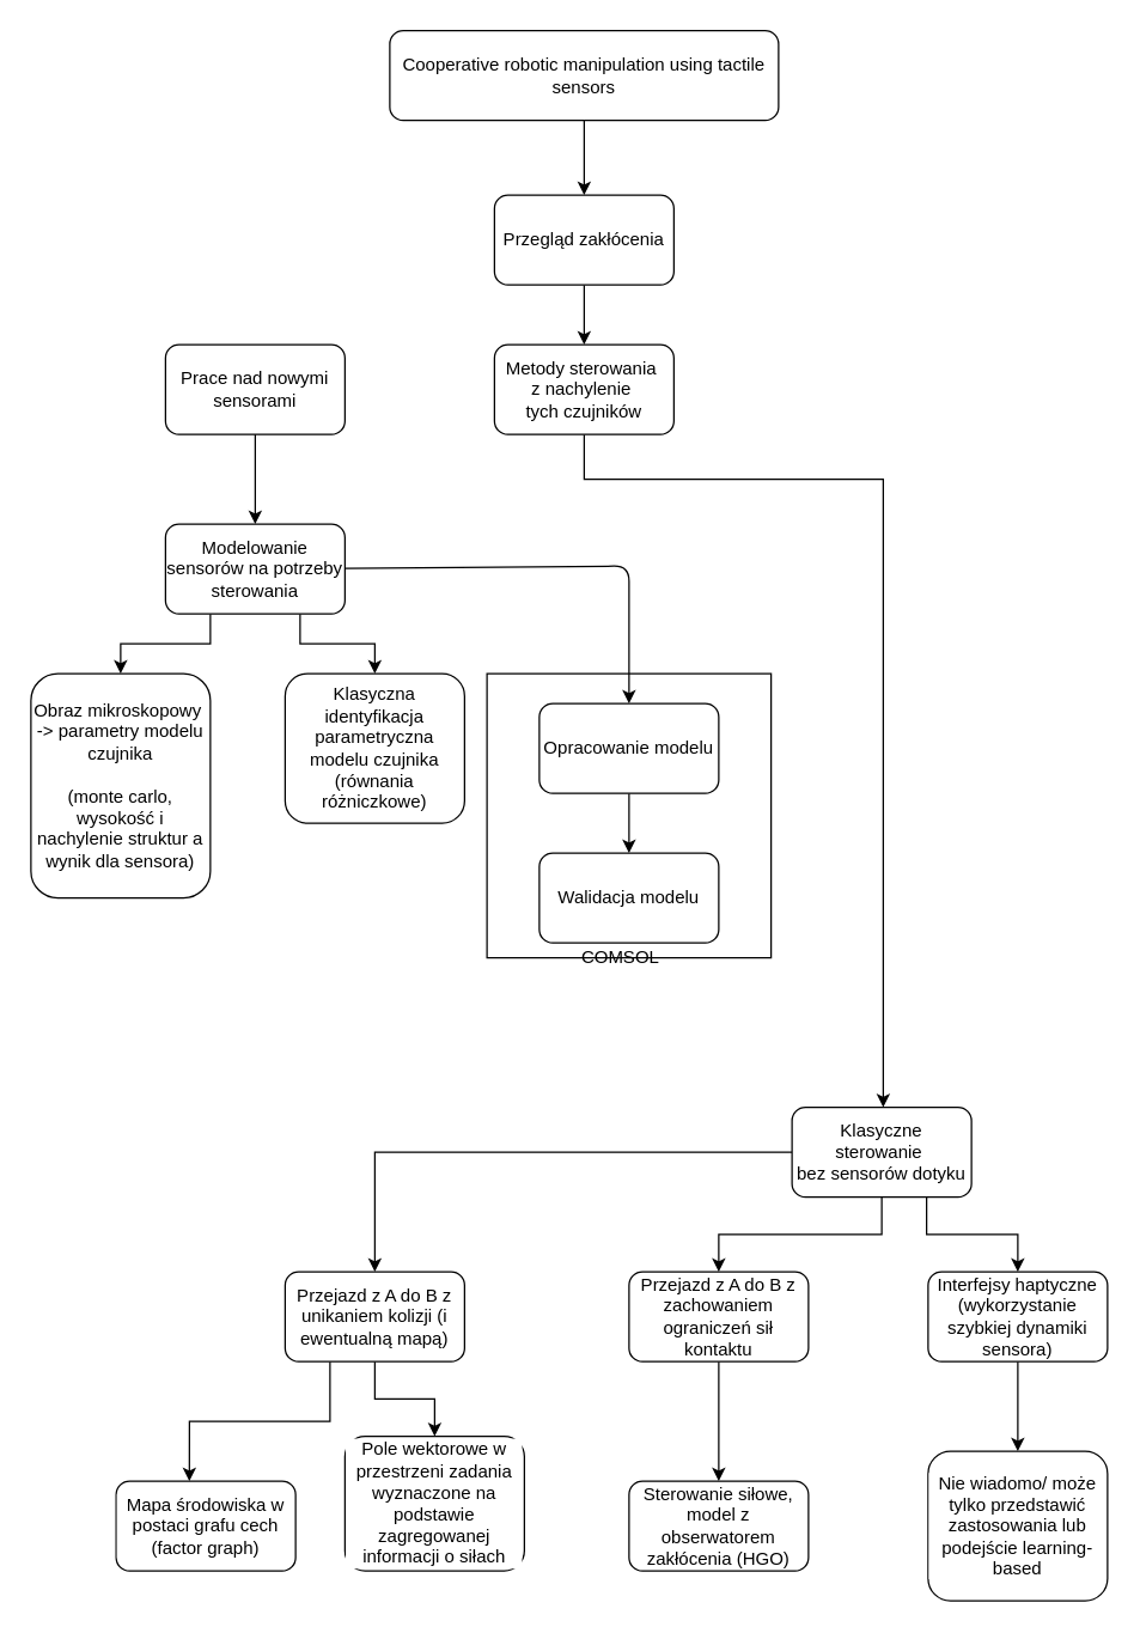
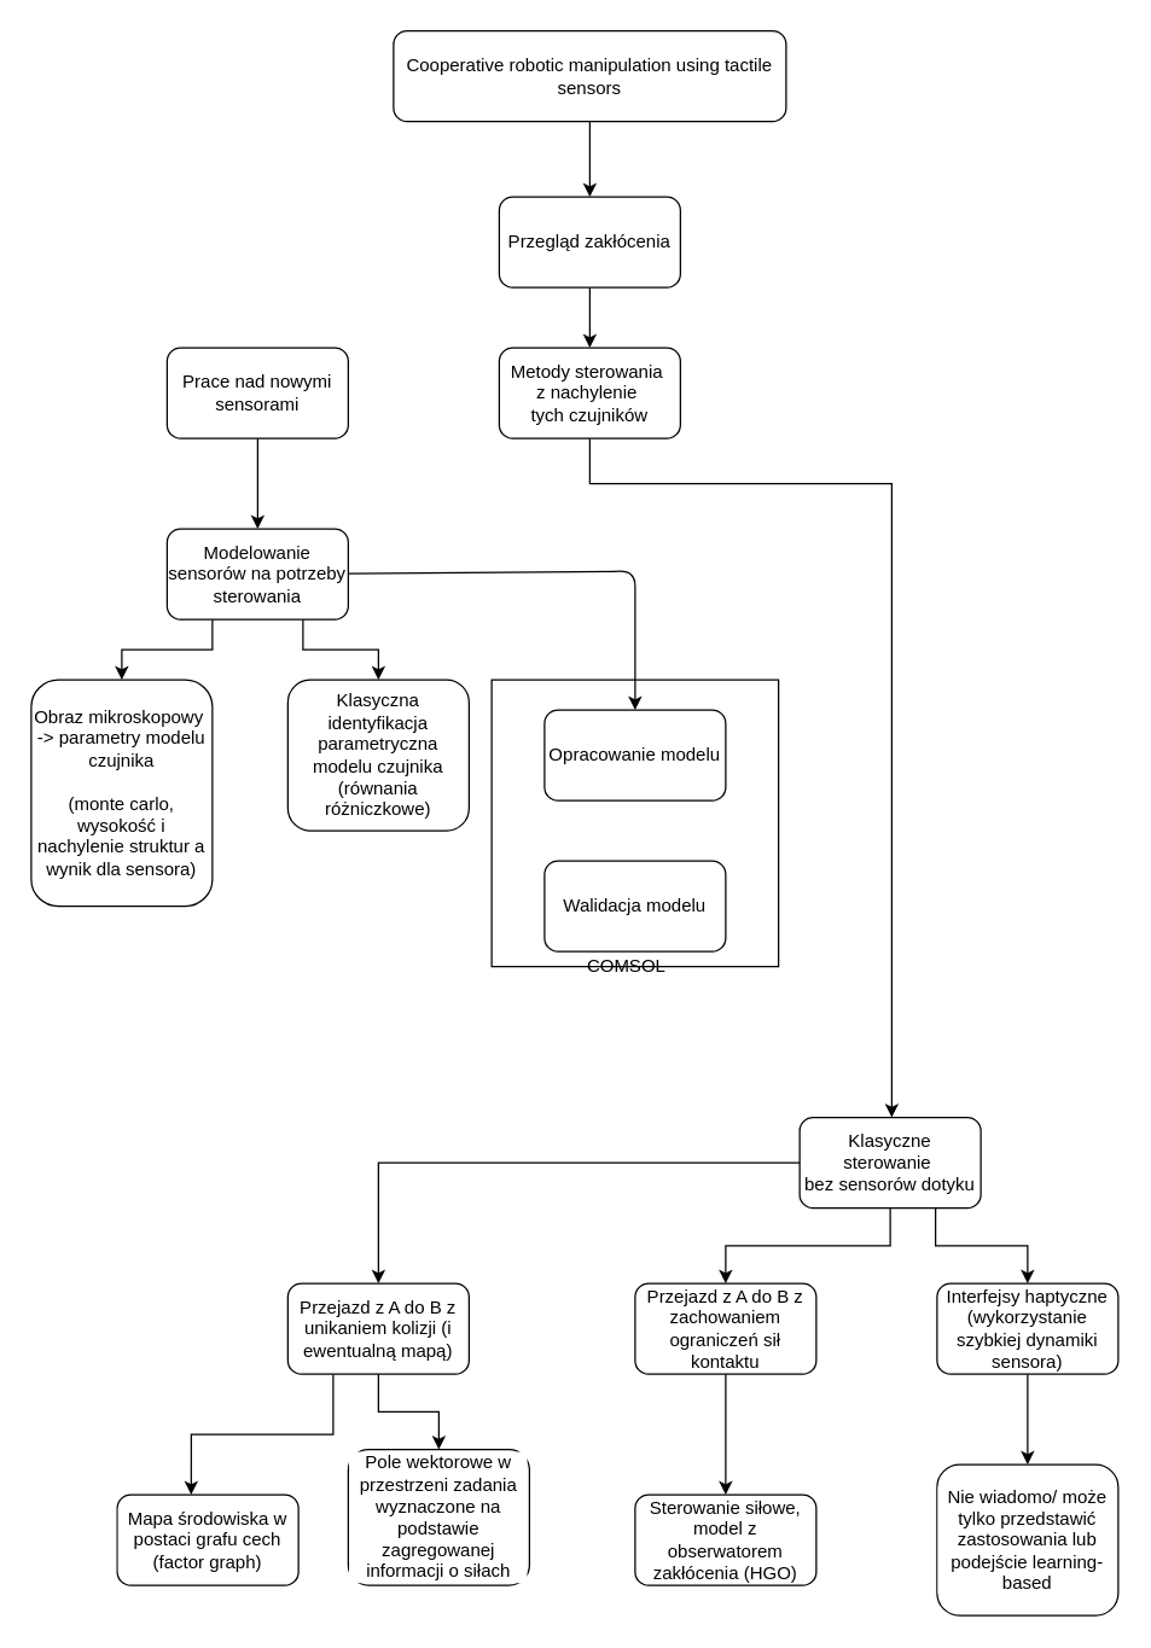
  <mxCell id="0" />
  <mxCell id="1" parent="0" />
  <mxCell id="2" value="" style="whiteSpace=wrap;html=1;aspect=fixed;labelBackgroundColor=#FFFFFF;" vertex="1" parent="1"><mxGeometry x="325" y="450" width="190" height="190" as="geometry" /></mxCell>
  <mxCell id="3" style="edgeStyle=orthogonalEdgeStyle;rounded=0;orthogonalLoop=1;jettySize=auto;html=1;exitX=0.5;exitY=1;exitDx=0;exitDy=0;entryX=0.5;entryY=0;entryDx=0;entryDy=0;" edge="1" parent="1" source="4" target="6"><mxGeometry relative="1" as="geometry" /></mxCell>
  <mxCell id="4" value="Cooperative robotic manipulation using tactile sensors" style="rounded=1;whiteSpace=wrap;html=1;" vertex="1" parent="1"><mxGeometry x="260" y="20" width="260" height="60" as="geometry" /></mxCell>
  <mxCell id="5" style="edgeStyle=orthogonalEdgeStyle;rounded=0;orthogonalLoop=1;jettySize=auto;html=1;exitX=0.5;exitY=1;exitDx=0;exitDy=0;" edge="1" parent="1" source="6" target="12"><mxGeometry relative="1" as="geometry" /></mxCell>
  <mxCell id="6" value="Przegląd zakłócenia" style="rounded=1;whiteSpace=wrap;html=1;" vertex="1" parent="1"><mxGeometry x="330" y="130" width="120" height="60" as="geometry" /></mxCell>
  <mxCell id="7" value="Prace nad nowymi sensorami" style="rounded=1;whiteSpace=wrap;html=1;" vertex="1" parent="1"><mxGeometry x="110" y="230" width="120" height="60" as="geometry" /></mxCell>
  <mxCell id="8" style="edgeStyle=orthogonalEdgeStyle;rounded=0;orthogonalLoop=1;jettySize=auto;html=1;exitX=0.25;exitY=1;exitDx=0;exitDy=0;entryX=0.5;entryY=0;entryDx=0;entryDy=0;" edge="1" parent="1" source="10" target="16"><mxGeometry relative="1" as="geometry" /></mxCell>
  <mxCell id="9" style="edgeStyle=orthogonalEdgeStyle;rounded=0;orthogonalLoop=1;jettySize=auto;html=1;exitX=0.75;exitY=1;exitDx=0;exitDy=0;" edge="1" parent="1" source="10" target="17"><mxGeometry relative="1" as="geometry" /></mxCell>
  <mxCell id="10" value="Modelowanie sensorów na potrzeby sterowania" style="rounded=1;whiteSpace=wrap;html=1;" vertex="1" parent="1"><mxGeometry x="110" y="350" width="120" height="60" as="geometry" /></mxCell>
  <mxCell id="11" style="edgeStyle=orthogonalEdgeStyle;rounded=0;orthogonalLoop=1;jettySize=auto;html=1;exitX=0.5;exitY=1;exitDx=0;exitDy=0;" edge="1" parent="1" source="12"><mxGeometry relative="1" as="geometry"><mxPoint x="590" y="740" as="targetPoint" /><Array as="points"><mxPoint x="390" y="320" /><mxPoint x="590" y="320" /></Array></mxGeometry></mxCell>
  <mxCell id="12" value="Metody sterowania&amp;nbsp;&lt;br&gt;z nachylenie&amp;nbsp;&lt;br&gt;tych czujników" style="rounded=1;whiteSpace=wrap;html=1;" vertex="1" parent="1"><mxGeometry x="330" y="230" width="120" height="60" as="geometry" /></mxCell>
  <mxCell id="13" value="" style="endArrow=classic;html=1;exitX=0.5;exitY=1;exitDx=0;exitDy=0;entryX=0.5;entryY=0;entryDx=0;entryDy=0;" edge="1" parent="1" source="7" target="10"><mxGeometry width="50" height="50" relative="1" as="geometry"><mxPoint x="390" y="410" as="sourcePoint" /><mxPoint x="440" y="360" as="targetPoint" /></mxGeometry></mxCell>
- <mxCell id="14" style="edgeStyle=orthogonalEdgeStyle;rounded=0;orthogonalLoop=1;jettySize=auto;html=1;exitX=0.5;exitY=1;exitDx=0;exitDy=0;" edge="1" parent="1" source="15" target="19"><mxGeometry relative="1" as="geometry" /></mxCell>
  <mxCell id="15" value="Opracowanie modelu" style="rounded=1;whiteSpace=wrap;html=1;" vertex="1" parent="1"><mxGeometry x="360" y="470" width="120" height="60" as="geometry" /></mxCell>
  <mxCell id="16" value="Obraz mikroskopowy&amp;nbsp;&lt;br&gt;-&amp;gt; parametry modelu czujnika&lt;br&gt;&lt;br&gt;(monte carlo, wysokość i nachylenie struktur a wynik dla sensora)" style="rounded=1;whiteSpace=wrap;html=1;" vertex="1" parent="1"><mxGeometry x="20" y="450" width="120" height="150" as="geometry" /></mxCell>
  <mxCell id="17" value="Klasyczna identyfikacja parametryczna modelu czujnika (równania różniczkowe)" style="rounded=1;whiteSpace=wrap;html=1;" vertex="1" parent="1"><mxGeometry x="190" y="450" width="120" height="100" as="geometry" /></mxCell>
  <mxCell id="18" value="" style="endArrow=classic;html=1;entryX=0.5;entryY=0;entryDx=0;entryDy=0;" edge="1" parent="1" source="10" target="15"><mxGeometry width="50" height="50" relative="1" as="geometry"><mxPoint x="390" y="410" as="sourcePoint" /><mxPoint x="440" y="360" as="targetPoint" /><Array as="points"><mxPoint x="420" y="378" /></Array></mxGeometry></mxCell>
  <mxCell id="19" value="Walidacja modelu" style="rounded=1;whiteSpace=wrap;html=1;" vertex="1" parent="1"><mxGeometry x="360" y="570" width="120" height="60" as="geometry" /></mxCell>
  <mxCell id="20" style="edgeStyle=orthogonalEdgeStyle;rounded=0;orthogonalLoop=1;jettySize=auto;html=1;exitX=0;exitY=0.5;exitDx=0;exitDy=0;" edge="1" parent="1" source="23" target="26"><mxGeometry relative="1" as="geometry" /></mxCell>
  <mxCell id="21" style="edgeStyle=orthogonalEdgeStyle;rounded=0;orthogonalLoop=1;jettySize=auto;html=1;exitX=0.5;exitY=1;exitDx=0;exitDy=0;" edge="1" parent="1" source="23" target="28"><mxGeometry relative="1" as="geometry" /></mxCell>
  <mxCell id="22" style="edgeStyle=orthogonalEdgeStyle;rounded=0;orthogonalLoop=1;jettySize=auto;html=1;exitX=0.75;exitY=1;exitDx=0;exitDy=0;entryX=0.5;entryY=0;entryDx=0;entryDy=0;" edge="1" parent="1" source="23" target="30"><mxGeometry relative="1" as="geometry" /></mxCell>
  <mxCell id="23" value="Klasyczne sterowanie&amp;nbsp;&lt;br&gt;bez sensorów dotyku" style="rounded=1;whiteSpace=wrap;html=1;" vertex="1" parent="1"><mxGeometry x="529" y="740" width="120" height="60" as="geometry" /></mxCell>
  <mxCell id="24" style="edgeStyle=orthogonalEdgeStyle;rounded=0;orthogonalLoop=1;jettySize=auto;html=1;exitX=0.5;exitY=1;exitDx=0;exitDy=0;entryX=0.5;entryY=0;entryDx=0;entryDy=0;" edge="1" parent="1" source="26" target="33"><mxGeometry relative="1" as="geometry" /></mxCell>
  <mxCell id="25" style="edgeStyle=orthogonalEdgeStyle;rounded=0;orthogonalLoop=1;jettySize=auto;html=1;exitX=0.25;exitY=1;exitDx=0;exitDy=0;entryX=0.408;entryY=0;entryDx=0;entryDy=0;entryPerimeter=0;" edge="1" parent="1" source="26" target="32"><mxGeometry relative="1" as="geometry" /></mxCell>
  <mxCell id="26" value="Przejazd z A do B z unikaniem kolizji (i ewentualną mapą)" style="rounded=1;whiteSpace=wrap;html=1;" vertex="1" parent="1"><mxGeometry x="190" y="850" width="120" height="60" as="geometry" /></mxCell>
  <mxCell id="27" style="edgeStyle=orthogonalEdgeStyle;rounded=0;orthogonalLoop=1;jettySize=auto;html=1;exitX=0.5;exitY=1;exitDx=0;exitDy=0;" edge="1" parent="1" source="28" target="35"><mxGeometry relative="1" as="geometry" /></mxCell>
  <mxCell id="28" value="Przejazd z A do B z zachowaniem ograniczeń sił kontaktu" style="rounded=1;whiteSpace=wrap;html=1;" vertex="1" parent="1"><mxGeometry x="420" y="850" width="120" height="60" as="geometry" /></mxCell>
  <mxCell id="29" style="edgeStyle=orthogonalEdgeStyle;rounded=0;orthogonalLoop=1;jettySize=auto;html=1;exitX=0.5;exitY=1;exitDx=0;exitDy=0;entryX=0.5;entryY=0;entryDx=0;entryDy=0;" edge="1" parent="1" source="30" target="34"><mxGeometry relative="1" as="geometry" /></mxCell>
  <mxCell id="30" value="Interfejsy haptyczne&lt;br&gt;(wykorzystanie szybkiej dynamiki sensora)" style="rounded=1;whiteSpace=wrap;html=1;" vertex="1" parent="1"><mxGeometry x="620" y="850" width="120" height="60" as="geometry" /></mxCell>
  <mxCell id="31" value="COMSOL" style="text;html=1;align=center;verticalAlign=middle;resizable=0;points=[];autosize=1;" vertex="1" parent="1"><mxGeometry x="379" y="630" width="70" height="20" as="geometry" /></mxCell>
  <mxCell id="32" value="Mapa środowiska w postaci grafu cech (factor graph)" style="rounded=1;whiteSpace=wrap;html=1;labelBackgroundColor=#FFFFFF;" vertex="1" parent="1"><mxGeometry x="77" y="990" width="120" height="60" as="geometry" /></mxCell>
  <mxCell id="33" value="Pole wektorowe w przestrzeni zadania wyznaczone na podstawie zagregowanej informacji o siłach" style="rounded=1;whiteSpace=wrap;html=1;labelBackgroundColor=#FFFFFF;" vertex="1" parent="1"><mxGeometry x="230" y="960" width="120" height="90" as="geometry" /></mxCell>
  <mxCell id="34" value="Nie wiadomo/ może tylko przedstawić zastosowania lub podejście learning-based" style="rounded=1;whiteSpace=wrap;html=1;labelBackgroundColor=#FFFFFF;" vertex="1" parent="1"><mxGeometry x="620" y="970" width="120" height="100" as="geometry" /></mxCell>
  <mxCell id="35" value="Sterowanie siłowe,&lt;br&gt;model z obserwatorem zakłócenia (HGO)" style="rounded=1;whiteSpace=wrap;html=1;" vertex="1" parent="1"><mxGeometry x="420" y="990" width="120" height="60" as="geometry" /></mxCell>
